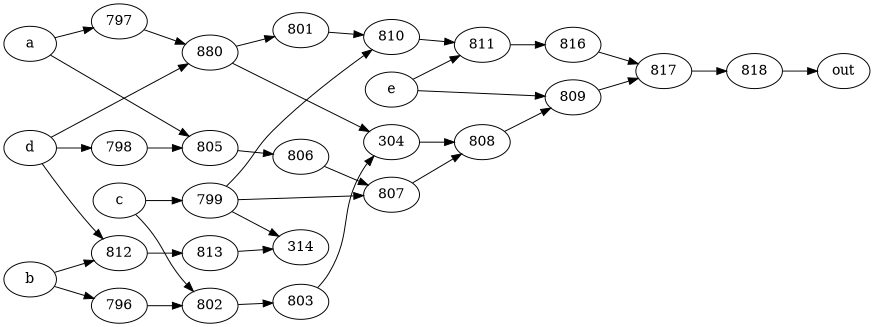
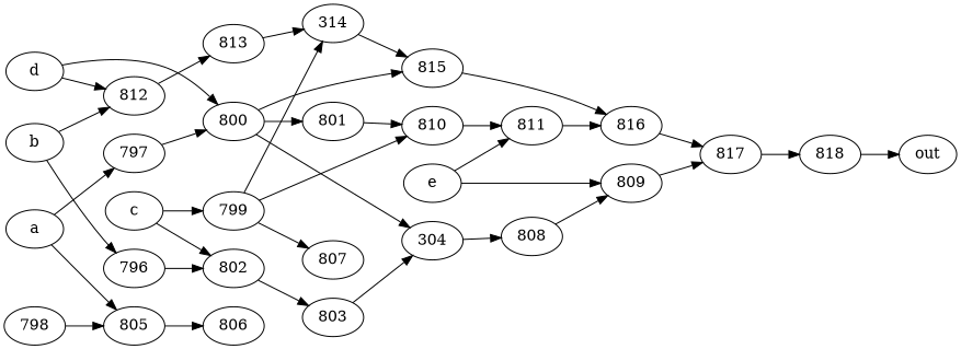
  strict digraph {
    rankdir=LR
    818
    out
    a
    797
    805
-   800 [label=880]
+   800
    806
    801
    n9 [label=304]
+   815
    807
    810
    808
    816
    811
    809
    817
    b
    796
    812
    802
    813
    803
    n24 [label=314]
    c
    799
    d
    798
    e
    818 -> out
    a -> 797
    a -> 805
    797 -> 800
    805 -> 806
    800 -> 801
    800 -> n9
-   806 -> 807
+   800 -> 815
    801 -> 810
    n9 -> 808
-   807 -> 808
+   815 -> 816
    810 -> 811
    808 -> 809
    816 -> 817
    811 -> 816
    809 -> 817
    817 -> 818
    b -> 796
    b -> 812
    796 -> 802
    812 -> 813
    802 -> 803
    813 -> n24
    803 -> n9
+   n24 -> 815
    c -> 802
    c -> 799
    799 -> 807
    799 -> 810
    799 -> n24
    d -> 800
    d -> 812
-   d -> 798
    798 -> 805
    e -> 811
    e -> 809
  }
